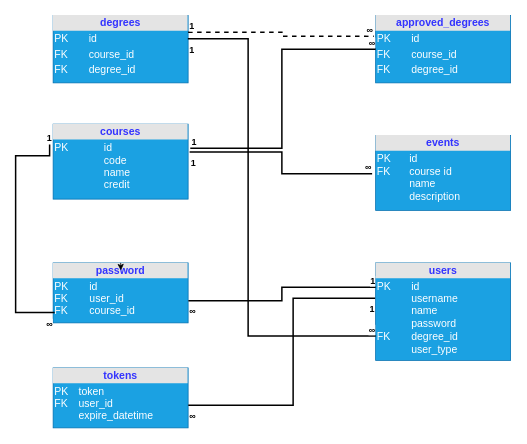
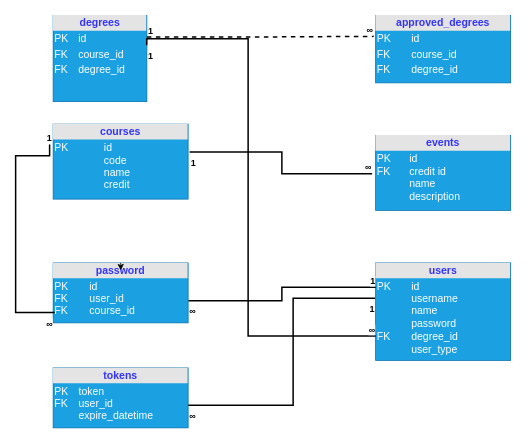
  <mxCell id="0" />
  <mxCell id="1" parent="0" />
  <mxCell id="2" value="&lt;div style=&quot;text-align: center; box-sizing: border-box; width: 100%; background: rgb(228, 228, 228); padding: 2px; font-size: 14px;&quot;&gt;&lt;font color=&quot;#3333ff&quot;&gt;&lt;b&gt;approved_degrees&lt;/b&gt;&lt;/font&gt;&lt;/div&gt;&lt;table style=&quot;width: 100%; font-size: 14px;&quot; cellpadding=&quot;2&quot; cellspacing=&quot;0&quot;&gt;&lt;tbody&gt;&lt;tr&gt;&lt;td&gt;&lt;font style=&quot;font-size: 14px;&quot;&gt;PK&lt;/font&gt;&lt;/td&gt;&lt;td&gt;&lt;font style=&quot;font-size: 14px;&quot;&gt;id&lt;/font&gt;&lt;/td&gt;&lt;/tr&gt;&lt;tr&gt;&lt;td&gt;&lt;font style=&quot;font-size: 14px;&quot;&gt;FK&lt;/font&gt;&lt;/td&gt;&lt;td&gt;&lt;font style=&quot;font-size: 14px;&quot;&gt;course_id&lt;/font&gt;&lt;/td&gt;&lt;/tr&gt;&lt;tr&gt;&lt;td&gt;&lt;font style=&quot;font-size: 14px;&quot;&gt;FK&lt;/font&gt;&lt;/td&gt;&lt;td&gt;&lt;font style=&quot;font-size: 14px;&quot;&gt;degree_id&lt;/font&gt;&lt;/td&gt;&lt;/tr&gt;&lt;/tbody&gt;&lt;/table&gt;" style="verticalAlign=top;align=left;overflow=fill;html=1;whiteSpace=wrap;fillColor=#1ba1e2;fontColor=#ffffff;strokeColor=#006EAF;" vertex="1" parent="1"><mxGeometry x="500" y="20" width="180" height="90" as="geometry" /></mxCell>
- <mxCell id="3" value="&lt;div style=&quot;text-align: center; box-sizing: border-box; width: 100%; background: rgb(228, 228, 228); padding: 2px; font-size: 14px;&quot;&gt;&lt;font color=&quot;#3333ff&quot;&gt;&lt;b&gt;degrees&lt;/b&gt;&lt;/font&gt;&lt;/div&gt;&lt;table style=&quot;width: 100%; font-size: 14px;&quot; cellpadding=&quot;2&quot; cellspacing=&quot;0&quot;&gt;&lt;tbody&gt;&lt;tr&gt;&lt;td&gt;&lt;font style=&quot;font-size: 14px;&quot;&gt;PK&lt;/font&gt;&lt;/td&gt;&lt;td&gt;&lt;font style=&quot;font-size: 14px;&quot;&gt;id&lt;/font&gt;&lt;/td&gt;&lt;/tr&gt;&lt;tr&gt;&lt;td&gt;&lt;font style=&quot;font-size: 14px;&quot;&gt;FK&lt;/font&gt;&lt;/td&gt;&lt;td&gt;&lt;font style=&quot;font-size: 14px;&quot;&gt;course_id&lt;/font&gt;&lt;/td&gt;&lt;/tr&gt;&lt;tr&gt;&lt;td&gt;&lt;font style=&quot;font-size: 14px;&quot;&gt;FK&lt;/font&gt;&lt;/td&gt;&lt;td&gt;&lt;font style=&quot;font-size: 14px;&quot;&gt;degree_id&lt;/font&gt;&lt;/td&gt;&lt;/tr&gt;&lt;/tbody&gt;&lt;/table&gt;" style="verticalAlign=top;align=left;overflow=fill;html=1;whiteSpace=wrap;fillColor=#1ba1e2;fontColor=#ffffff;strokeColor=#006EAF;" vertex="1" parent="1"><mxGeometry x="70" y="20" width="180" height="90" as="geometry" /></mxCell>
+ <mxCell id="3" value="&lt;div style=&quot;text-align: center; box-sizing: border-box; width: 100%; background: rgb(228, 228, 228); padding: 2px; font-size: 14px;&quot;&gt;&lt;font color=&quot;#3333ff&quot;&gt;&lt;b&gt;degrees&lt;/b&gt;&lt;/font&gt;&lt;/div&gt;&lt;table style=&quot;width: 100%; font-size: 14px;&quot; cellpadding=&quot;2&quot; cellspacing=&quot;0&quot;&gt;&lt;tbody&gt;&lt;tr&gt;&lt;td&gt;&lt;font style=&quot;font-size: 14px;&quot;&gt;PK&lt;/font&gt;&lt;/td&gt;&lt;td&gt;&lt;font style=&quot;font-size: 14px;&quot;&gt;id&lt;/font&gt;&lt;/td&gt;&lt;/tr&gt;&lt;tr&gt;&lt;td&gt;&lt;font style=&quot;font-size: 14px;&quot;&gt;FK&lt;/font&gt;&lt;/td&gt;&lt;td&gt;&lt;font style=&quot;font-size: 14px;&quot;&gt;course_id&lt;/font&gt;&lt;/td&gt;&lt;/tr&gt;&lt;tr&gt;&lt;td&gt;&lt;font style=&quot;font-size: 14px;&quot;&gt;FK&lt;/font&gt;&lt;/td&gt;&lt;td&gt;&lt;font style=&quot;font-size: 14px;&quot;&gt;degree_id&lt;/font&gt;&lt;/td&gt;&lt;/tr&gt;&lt;/tbody&gt;&lt;/table&gt;" style="verticalAlign=top;align=left;overflow=fill;html=1;whiteSpace=wrap;fillColor=#1ba1e2;fontColor=#ffffff;strokeColor=#006EAF;" vertex="1" parent="1"><mxGeometry x="70" y="20" width="125" height="115" as="geometry" /></mxCell>
  <mxCell id="4" value="" style="endArrow=none;html=1;edgeStyle=orthogonalEdgeStyle;rounded=0;exitX=1;exitY=0.25;exitDx=0;exitDy=0;entryX=-0.014;entryY=0.311;entryDx=0;entryDy=0;entryPerimeter=0;strokeWidth=2;dashed=1;" edge="1" parent="1" source="3" target="2"><mxGeometry relative="1" as="geometry"><mxPoint x="260" y="50" as="sourcePoint" /><mxPoint x="420" y="50" as="targetPoint" /></mxGeometry></mxCell>
  <mxCell id="5" value="&lt;font style=&quot;font-size: 12px;&quot;&gt;&lt;b&gt;1&lt;/b&gt;&lt;/font&gt;" style="edgeLabel;resizable=0;html=1;align=left;verticalAlign=bottom;" connectable="0" vertex="1" parent="4"><mxGeometry x="-1" relative="1" as="geometry" /></mxCell>
  <mxCell id="6" value="&lt;b style=&quot;font-size: 12px;&quot;&gt;∞&lt;/b&gt;" style="edgeLabel;resizable=0;html=1;align=right;verticalAlign=bottom;" connectable="0" vertex="1" parent="4"><mxGeometry x="1" relative="1" as="geometry" /></mxCell>
  <mxCell id="7" value="&lt;div style=&quot;text-align: center; box-sizing: border-box; width: 100%; background: rgb(228, 228, 228); padding: 2px; font-size: 14px;&quot;&gt;&lt;font color=&quot;#3333ff&quot;&gt;&lt;b&gt;courses&lt;/b&gt;&lt;/font&gt;&lt;/div&gt;&lt;table style=&quot;width: 100%; font-size: 14px;&quot; cellpadding=&quot;2&quot; cellspacing=&quot;0&quot;&gt;&lt;tbody&gt;&lt;tr&gt;&lt;td&gt;&lt;font style=&quot;font-size: 14px;&quot;&gt;PK&lt;br&gt;&lt;br&gt;&lt;br&gt;&lt;br&gt;&lt;/font&gt;&lt;/td&gt;&lt;td&gt;&lt;font style=&quot;font-size: 14px;&quot;&gt;id&lt;br&gt;code&lt;br&gt;name&lt;br&gt;credit&lt;br&gt;&lt;/font&gt;&lt;/td&gt;&lt;/tr&gt;&lt;/tbody&gt;&lt;/table&gt;" style="verticalAlign=top;align=left;overflow=fill;html=1;whiteSpace=wrap;fillColor=#1ba1e2;fontColor=#ffffff;strokeColor=#006EAF;movable=1;resizable=1;rotatable=1;deletable=1;editable=1;locked=0;connectable=1;" vertex="1" parent="1"><mxGeometry x="70" y="165" width="180" height="100" as="geometry" /></mxCell>
- <mxCell id="8" value="&lt;div style=&quot;text-align: center; box-sizing: border-box; width: 100%; background: rgb(228, 228, 228); padding: 2px; font-size: 14px;&quot;&gt;&lt;font color=&quot;#3333ff&quot;&gt;&lt;b&gt;events&lt;/b&gt;&lt;/font&gt;&lt;/div&gt;&lt;table style=&quot;width: 100%; font-size: 14px;&quot; cellpadding=&quot;2&quot; cellspacing=&quot;0&quot;&gt;&lt;tbody&gt;&lt;tr&gt;&lt;td&gt;&lt;font style=&quot;font-size: 14px;&quot;&gt;PK&lt;br&gt;FK&lt;br&gt;&lt;br&gt;&lt;br&gt;&lt;/font&gt;&lt;/td&gt;&lt;td&gt;&lt;font style=&quot;font-size: 14px;&quot;&gt;id&lt;br&gt;course id&lt;br&gt;name&lt;br&gt;description&lt;/font&gt;&lt;/td&gt;&lt;/tr&gt;&lt;/tbody&gt;&lt;/table&gt;" style="verticalAlign=top;align=left;overflow=fill;html=1;whiteSpace=wrap;fillColor=#1ba1e2;fontColor=#ffffff;strokeColor=#006EAF;movable=1;resizable=1;rotatable=1;deletable=1;editable=1;locked=0;connectable=1;" vertex="1" parent="1"><mxGeometry x="500" y="180" width="180" height="100" as="geometry" /></mxCell>
+ <mxCell id="8" value="&lt;div style=&quot;text-align: center; box-sizing: border-box; width: 100%; background: rgb(228, 228, 228); padding: 2px; font-size: 14px;&quot;&gt;&lt;font color=&quot;#3333ff&quot;&gt;&lt;b&gt;events&lt;/b&gt;&lt;/font&gt;&lt;/div&gt;&lt;table style=&quot;width: 100%; font-size: 14px;&quot; cellpadding=&quot;2&quot; cellspacing=&quot;0&quot;&gt;&lt;tbody&gt;&lt;tr&gt;&lt;td&gt;&lt;font style=&quot;font-size: 14px;&quot;&gt;PK&lt;br&gt;FK&lt;br&gt;&lt;br&gt;&lt;br&gt;&lt;/font&gt;&lt;/td&gt;&lt;td&gt;&lt;font style=&quot;font-size: 14px;&quot;&gt;id&lt;br&gt;credit id&lt;br&gt;name&lt;br&gt;description&lt;/font&gt;&lt;/td&gt;&lt;/tr&gt;&lt;/tbody&gt;&lt;/table&gt;" style="verticalAlign=top;align=left;overflow=fill;html=1;whiteSpace=wrap;fillColor=#1ba1e2;fontColor=#ffffff;strokeColor=#006EAF;movable=1;resizable=1;rotatable=1;deletable=1;editable=1;locked=0;connectable=1;" vertex="1" parent="1"><mxGeometry x="500" y="180" width="180" height="100" as="geometry" /></mxCell>
  <mxCell id="9" value="" style="endArrow=none;html=1;edgeStyle=orthogonalEdgeStyle;rounded=0;strokeWidth=2;exitX=1.011;exitY=0.372;exitDx=0;exitDy=0;entryX=-0.026;entryY=0.513;entryDx=0;entryDy=0;entryPerimeter=0;exitPerimeter=0;" edge="1" parent="1" source="7" target="8"><mxGeometry relative="1" as="geometry"><mxPoint x="260" y="210" as="sourcePoint" /><mxPoint x="430" y="210" as="targetPoint" /></mxGeometry></mxCell>
  <mxCell id="10" value="&lt;font style=&quot;font-size: 12px;&quot;&gt;&lt;b&gt;1&lt;/b&gt;&lt;/font&gt;" style="edgeLabel;resizable=0;html=1;align=left;verticalAlign=bottom;" connectable="0" vertex="1" parent="9"><mxGeometry x="-1" relative="1" as="geometry"><mxPoint y="23" as="offset" /></mxGeometry></mxCell>
  <mxCell id="11" value="&lt;font style=&quot;font-size: 12px;&quot;&gt;&lt;b&gt;∞&lt;/b&gt;&lt;/font&gt;" style="edgeLabel;resizable=0;html=1;align=right;verticalAlign=bottom;" connectable="0" vertex="1" parent="9"><mxGeometry x="1" relative="1" as="geometry" /></mxCell>
  <mxCell id="12" value="&lt;div style=&quot;text-align: center; box-sizing: border-box; width: 100%; background: rgb(228, 228, 228); padding: 2px; font-size: 14px;&quot;&gt;&lt;font color=&quot;#3333ff&quot;&gt;&lt;b&gt;password&lt;/b&gt;&lt;/font&gt;&lt;/div&gt;&lt;table style=&quot;width: 100%; font-size: 14px;&quot; cellpadding=&quot;2&quot; cellspacing=&quot;0&quot;&gt;&lt;tbody&gt;&lt;tr&gt;&lt;td&gt;&lt;font style=&quot;font-size: 14px;&quot;&gt;PK&lt;br&gt;FK&lt;br&gt;FK&lt;/font&gt;&lt;/td&gt;&lt;td&gt;&lt;font style=&quot;font-size: 14px;&quot;&gt;id&lt;br&gt;user_id&lt;br&gt;course_id&lt;br&gt;&lt;/font&gt;&lt;/td&gt;&lt;/tr&gt;&lt;/tbody&gt;&lt;/table&gt;" style="verticalAlign=top;align=left;overflow=fill;html=1;whiteSpace=wrap;fillColor=#1ba1e2;fontColor=#ffffff;strokeColor=#006EAF;movable=1;resizable=1;rotatable=1;deletable=1;editable=1;locked=0;connectable=1;" vertex="1" parent="1"><mxGeometry x="70" y="350" width="180" height="80" as="geometry" /></mxCell>
  <mxCell id="13" value="" style="endArrow=none;html=1;edgeStyle=orthogonalEdgeStyle;rounded=0;exitX=-0.026;exitY=0.272;exitDx=0;exitDy=0;exitPerimeter=0;strokeWidth=2;entryX=0.011;entryY=0.829;entryDx=0;entryDy=0;entryPerimeter=0;" edge="1" parent="1" source="7" target="12"><mxGeometry relative="1" as="geometry"><mxPoint x="20" y="211" as="sourcePoint" /><mxPoint x="20" y="420" as="targetPoint" /><Array as="points"><mxPoint x="20" y="207" /><mxPoint x="20" y="416" /></Array></mxGeometry></mxCell>
  <mxCell id="14" value="&lt;font style=&quot;font-size: 12px;&quot;&gt;&lt;b&gt;1&lt;/b&gt;&lt;/font&gt;" style="edgeLabel;resizable=0;html=1;align=left;verticalAlign=bottom;" connectable="0" vertex="1" parent="13"><mxGeometry x="-1" relative="1" as="geometry"><mxPoint x="-5" as="offset" /></mxGeometry></mxCell>
  <mxCell id="15" value="&lt;b style=&quot;font-size: 12px;&quot;&gt;∞&lt;/b&gt;" style="edgeLabel;resizable=0;html=1;align=right;verticalAlign=bottom;" connectable="0" vertex="1" parent="13"><mxGeometry x="1" relative="1" as="geometry"><mxPoint x="-2" y="24" as="offset" /></mxGeometry></mxCell>
- <mxCell id="16" value="" style="endArrow=none;html=1;edgeStyle=orthogonalEdgeStyle;rounded=0;strokeWidth=2;exitX=1.016;exitY=0.322;exitDx=0;exitDy=0;exitPerimeter=0;entryX=0;entryY=0.5;entryDx=0;entryDy=0;" edge="1" parent="1" source="7" target="2"><mxGeometry relative="1" as="geometry"><mxPoint x="260" y="200" as="sourcePoint" /><mxPoint x="358" y="70" as="targetPoint" /></mxGeometry></mxCell>
- <mxCell id="17" value="&lt;font style=&quot;font-size: 12px;&quot;&gt;&lt;b&gt;1&lt;/b&gt;&lt;/font&gt;" style="edgeLabel;resizable=0;html=1;align=left;verticalAlign=bottom;" connectable="0" vertex="1" parent="16"><mxGeometry x="-1" relative="1" as="geometry" /></mxCell>
- <mxCell id="18" value="&lt;font style=&quot;font-size: 12px;&quot;&gt;&lt;b&gt;∞&lt;/b&gt;&lt;/font&gt;" style="edgeLabel;resizable=0;html=1;align=right;verticalAlign=bottom;" connectable="0" vertex="1" parent="16"><mxGeometry x="1" relative="1" as="geometry" /></mxCell>
  <mxCell id="19" value="&lt;div style=&quot;text-align: center; box-sizing: border-box; width: 100%; background: rgb(228, 228, 228); padding: 2px; font-size: 14px;&quot;&gt;&lt;font color=&quot;#3333ff&quot;&gt;&lt;b&gt;users&lt;/b&gt;&lt;/font&gt;&lt;/div&gt;&lt;table style=&quot;width: 100%; font-size: 14px;&quot; cellpadding=&quot;2&quot; cellspacing=&quot;0&quot;&gt;&lt;tbody&gt;&lt;tr&gt;&lt;td&gt;&lt;font style=&quot;font-size: 14px;&quot;&gt;PK&lt;br&gt;&lt;br&gt;&lt;br&gt;&lt;br&gt;FK&lt;br&gt;&lt;br&gt;&lt;/font&gt;&lt;/td&gt;&lt;td&gt;&lt;font style=&quot;font-size: 14px;&quot;&gt;id&lt;br&gt;username&lt;br&gt;name&lt;br&gt;password&lt;br&gt;degree_id&lt;br&gt;user_type&lt;/font&gt;&lt;/td&gt;&lt;/tr&gt;&lt;/tbody&gt;&lt;/table&gt;" style="verticalAlign=top;align=left;overflow=fill;html=1;whiteSpace=wrap;fillColor=#1ba1e2;fontColor=#ffffff;strokeColor=#006EAF;movable=1;resizable=1;rotatable=1;deletable=1;editable=1;locked=0;connectable=1;" vertex="1" parent="1"><mxGeometry x="500" y="350" width="180" height="130" as="geometry" /></mxCell>
  <mxCell id="20" value="" style="endArrow=none;html=1;edgeStyle=orthogonalEdgeStyle;rounded=0;strokeWidth=2;exitX=1.002;exitY=0.631;exitDx=0;exitDy=0;exitPerimeter=0;entryX=0;entryY=0.25;entryDx=0;entryDy=0;" edge="1" parent="1" source="12" target="19"><mxGeometry relative="1" as="geometry"><mxPoint x="270" y="400" as="sourcePoint" /><mxPoint x="473" y="401" as="targetPoint" /></mxGeometry></mxCell>
  <mxCell id="21" value="&lt;font style=&quot;font-size: 12px;&quot;&gt;&lt;b&gt;∞&lt;/b&gt;&lt;/font&gt;" style="edgeLabel;resizable=0;html=1;align=left;verticalAlign=bottom;" connectable="0" vertex="1" parent="20"><mxGeometry x="-1" relative="1" as="geometry"><mxPoint y="23" as="offset" /></mxGeometry></mxCell>
  <mxCell id="22" value="&lt;font style=&quot;font-size: 12px;&quot;&gt;&lt;b&gt;1&lt;/b&gt;&lt;/font&gt;" style="edgeLabel;resizable=0;html=1;align=right;verticalAlign=bottom;" connectable="0" vertex="1" parent="20"><mxGeometry x="1" relative="1" as="geometry" /></mxCell>
  <mxCell id="23" value="" style="endArrow=none;html=1;edgeStyle=orthogonalEdgeStyle;rounded=0;strokeWidth=2;entryX=0;entryY=0.75;entryDx=0;entryDy=0;exitX=0.998;exitY=0.347;exitDx=0;exitDy=0;exitPerimeter=0;" edge="1" parent="1" source="3" target="19"><mxGeometry relative="1" as="geometry"><mxPoint x="260" y="55" as="sourcePoint" /><mxPoint x="473" y="450" as="targetPoint" /><Array as="points"><mxPoint x="330" y="51" /><mxPoint x="330" y="448" /></Array></mxGeometry></mxCell>
  <mxCell id="24" value="&lt;font style=&quot;font-size: 12px;&quot;&gt;&lt;b&gt;1&lt;/b&gt;&lt;/font&gt;" style="edgeLabel;resizable=0;html=1;align=left;verticalAlign=bottom;" connectable="0" vertex="1" parent="23"><mxGeometry x="-1" relative="1" as="geometry"><mxPoint y="23" as="offset" /></mxGeometry></mxCell>
  <mxCell id="25" value="&lt;font style=&quot;font-size: 12px;&quot;&gt;&lt;b&gt;∞&lt;/b&gt;&lt;/font&gt;" style="edgeLabel;resizable=0;html=1;align=right;verticalAlign=bottom;" connectable="0" vertex="1" parent="23"><mxGeometry x="1" relative="1" as="geometry" /></mxCell>
  <mxCell id="26" style="edgeStyle=orthogonalEdgeStyle;rounded=0;orthogonalLoop=1;jettySize=auto;html=1;exitX=0.5;exitY=0;exitDx=0;exitDy=0;entryX=0.502;entryY=0.125;entryDx=0;entryDy=0;entryPerimeter=0;" edge="1" parent="1" source="12" target="12"><mxGeometry relative="1" as="geometry" /></mxCell>
  <mxCell id="27" value="&lt;div style=&quot;text-align: center; box-sizing: border-box; width: 100%; background: rgb(228, 228, 228); padding: 2px; font-size: 14px;&quot;&gt;&lt;font color=&quot;#3333ff&quot;&gt;&lt;b&gt;tokens&lt;/b&gt;&lt;/font&gt;&lt;/div&gt;&lt;table style=&quot;width: 100%; font-size: 14px;&quot; cellpadding=&quot;2&quot; cellspacing=&quot;0&quot;&gt;&lt;tbody&gt;&lt;tr&gt;&lt;td&gt;&lt;font style=&quot;font-size: 14px;&quot;&gt;PK&lt;br&gt;FK&lt;br&gt;&lt;br&gt;&lt;/font&gt;&lt;/td&gt;&lt;td&gt;&lt;font style=&quot;font-size: 14px;&quot;&gt;token&lt;br&gt;user_id&lt;br&gt;expire_datetime&lt;/font&gt;&lt;/td&gt;&lt;/tr&gt;&lt;/tbody&gt;&lt;/table&gt;" style="verticalAlign=top;align=left;overflow=fill;html=1;whiteSpace=wrap;fillColor=#1ba1e2;fontColor=#ffffff;strokeColor=#006EAF;movable=1;resizable=1;rotatable=1;deletable=1;editable=1;locked=0;connectable=1;" vertex="1" parent="1"><mxGeometry x="70" y="490" width="180" height="80" as="geometry" /></mxCell>
  <mxCell id="28" value="" style="endArrow=none;html=1;edgeStyle=orthogonalEdgeStyle;rounded=0;strokeWidth=2;entryX=-0.004;entryY=0.362;entryDx=0;entryDy=0;entryPerimeter=0;exitX=1.001;exitY=0.623;exitDx=0;exitDy=0;exitPerimeter=0;" edge="1" parent="1" source="27" target="19"><mxGeometry relative="1" as="geometry"><mxPoint x="254.49" y="536" as="sourcePoint" /><mxPoint x="499.49" y="520" as="targetPoint" /><Array as="points"><mxPoint x="390" y="540" /><mxPoint x="390" y="397" /></Array></mxGeometry></mxCell>
  <mxCell id="29" value="&lt;font style=&quot;font-size: 12px;&quot;&gt;&lt;b&gt;∞&lt;/b&gt;&lt;/font&gt;" style="edgeLabel;resizable=0;html=1;align=left;verticalAlign=bottom;" connectable="0" vertex="1" parent="28"><mxGeometry x="-1" relative="1" as="geometry"><mxPoint y="23" as="offset" /></mxGeometry></mxCell>
  <mxCell id="30" value="&lt;font style=&quot;font-size: 12px;&quot;&gt;&lt;b&gt;1&lt;/b&gt;&lt;/font&gt;" style="edgeLabel;resizable=0;html=1;align=right;verticalAlign=bottom;" connectable="0" vertex="1" parent="28"><mxGeometry x="1" relative="1" as="geometry"><mxPoint y="23" as="offset" /></mxGeometry></mxCell>
